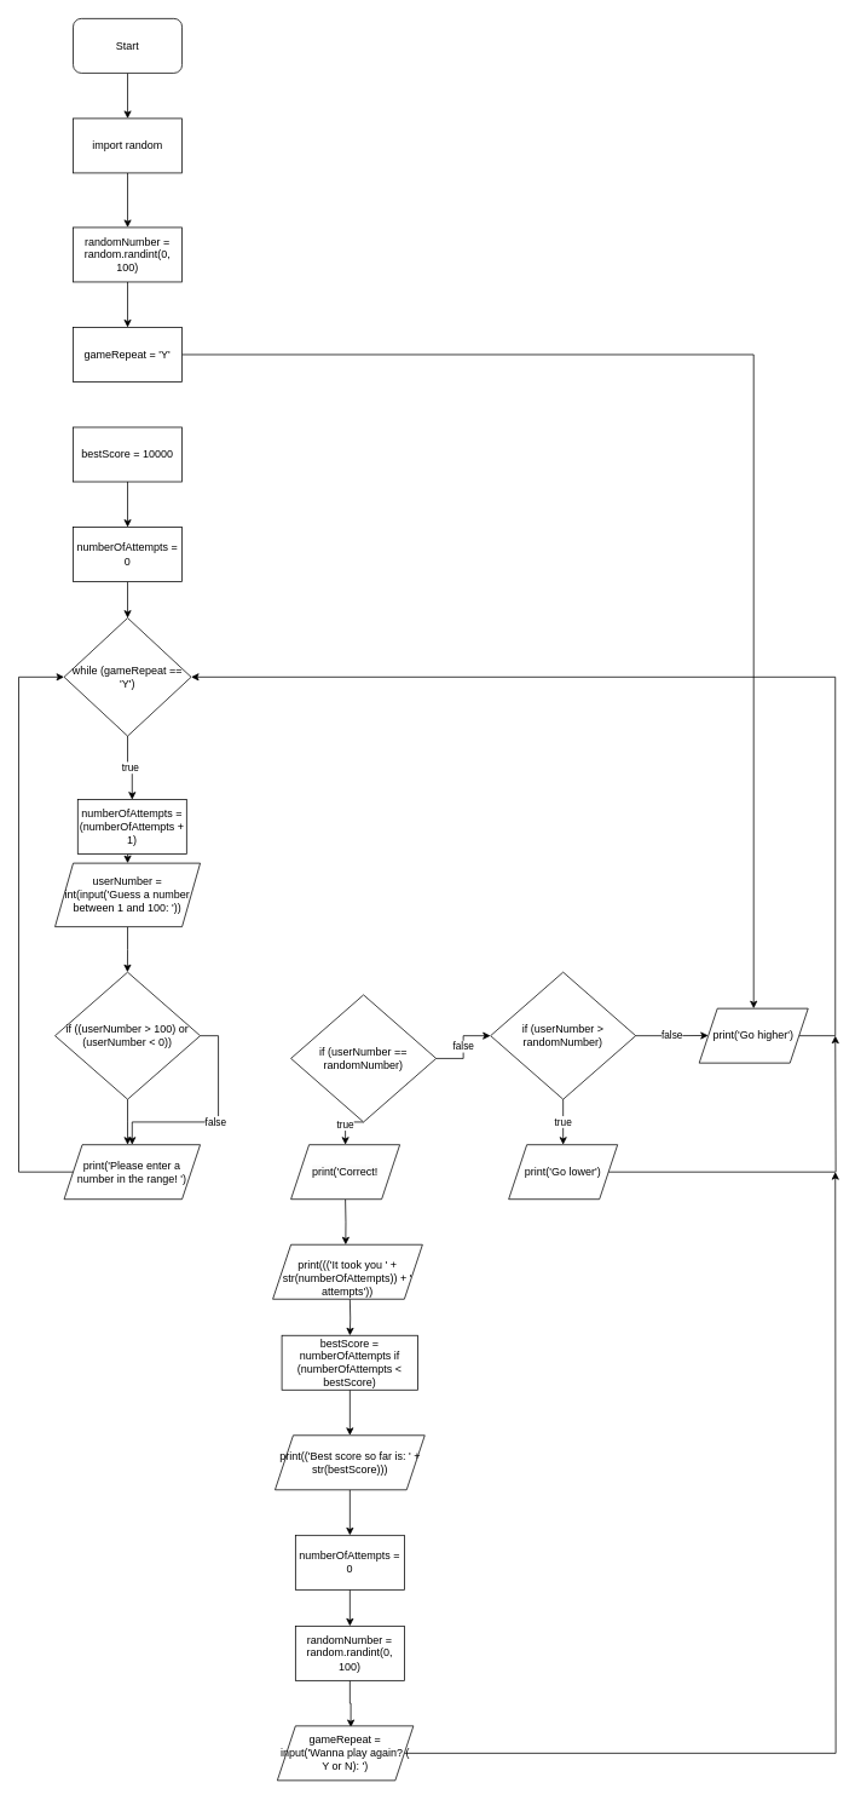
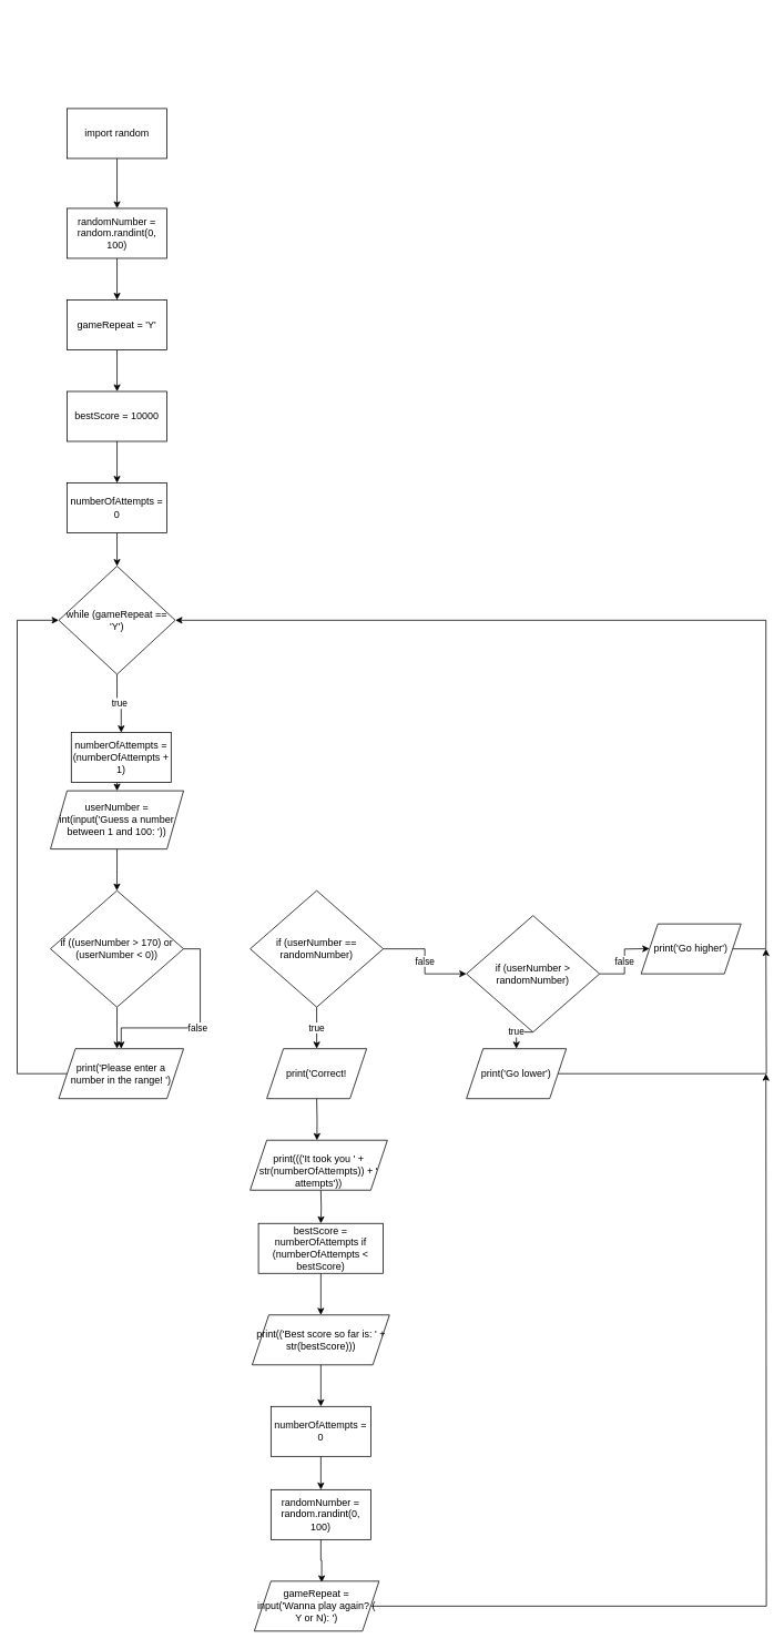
  <mxCell id="0" />
  <mxCell id="1" parent="0" />
- <mxCell id="2" style="edgeStyle=orthogonalEdgeStyle;rounded=0;orthogonalLoop=1;jettySize=auto;html=1;exitX=0.5;exitY=1;exitDx=0;exitDy=0;entryX=0.5;entryY=0;entryDx=0;entryDy=0;" edge="1" parent="1" source="3" target="5"><mxGeometry relative="1" as="geometry" /></mxCell>
- <mxCell id="3" value="Start" style="rounded=1;whiteSpace=wrap;html=1;" vertex="1" parent="1"><mxGeometry x="80" y="20" width="120" height="60" as="geometry" /></mxCell>
  <mxCell id="4" style="edgeStyle=orthogonalEdgeStyle;rounded=0;orthogonalLoop=1;jettySize=auto;html=1;exitX=0.5;exitY=1;exitDx=0;exitDy=0;" edge="1" parent="1" source="5" target="7"><mxGeometry relative="1" as="geometry" /></mxCell>
  <mxCell id="5" value="import random" style="rounded=0;whiteSpace=wrap;html=1;" vertex="1" parent="1"><mxGeometry x="80" y="130" width="120" height="60" as="geometry" /></mxCell>
  <mxCell id="6" style="edgeStyle=orthogonalEdgeStyle;rounded=0;orthogonalLoop=1;jettySize=auto;html=1;exitX=0.5;exitY=1;exitDx=0;exitDy=0;entryX=0.5;entryY=0;entryDx=0;entryDy=0;" edge="1" parent="1" source="7" target="9"><mxGeometry relative="1" as="geometry" /></mxCell>
  <mxCell id="7" value="randomNumber = random.randint(0, 100)" style="rounded=0;whiteSpace=wrap;html=1;" vertex="1" parent="1"><mxGeometry x="80" y="250" width="120" height="60" as="geometry" /></mxCell>
- <mxCell id="8" value="" style="edgeStyle=orthogonalEdgeStyle;rounded=0;orthogonalLoop=1;jettySize=auto;html=1;" edge="1" parent="1" source="9" target="47"><mxGeometry relative="1" as="geometry" /></mxCell>
+ <mxCell id="8" value="" style="edgeStyle=orthogonalEdgeStyle;rounded=0;orthogonalLoop=1;jettySize=auto;html=1;" edge="1" parent="1" source="9" target="11"><mxGeometry relative="1" as="geometry" /></mxCell>
  <mxCell id="9" value="gameRepeat = 'Y'" style="rounded=0;whiteSpace=wrap;html=1;" vertex="1" parent="1"><mxGeometry x="80" y="360" width="120" height="60" as="geometry" /></mxCell>
  <mxCell id="10" style="edgeStyle=orthogonalEdgeStyle;rounded=0;orthogonalLoop=1;jettySize=auto;html=1;exitX=0.5;exitY=1;exitDx=0;exitDy=0;entryX=0.5;entryY=0;entryDx=0;entryDy=0;" edge="1" parent="1" source="11" target="30"><mxGeometry relative="1" as="geometry" /></mxCell>
  <mxCell id="11" value="bestScore = 10000" style="rounded=0;whiteSpace=wrap;html=1;" vertex="1" parent="1"><mxGeometry x="80" y="470" width="120" height="60" as="geometry" /></mxCell>
  <mxCell id="12" value="true" style="edgeStyle=orthogonalEdgeStyle;rounded=0;orthogonalLoop=1;jettySize=auto;html=1;exitX=0.5;exitY=1;exitDx=0;exitDy=0;entryX=0.5;entryY=0;entryDx=0;entryDy=0;" edge="1" parent="1" source="13" target="15"><mxGeometry relative="1" as="geometry" /></mxCell>
  <mxCell id="13" value="while (gameRepeat == 'Y')" style="rhombus;whiteSpace=wrap;html=1;" vertex="1" parent="1"><mxGeometry x="70" y="680" width="140" height="130" as="geometry" /></mxCell>
  <mxCell id="14" style="edgeStyle=orthogonalEdgeStyle;rounded=0;orthogonalLoop=1;jettySize=auto;html=1;exitX=0.5;exitY=1;exitDx=0;exitDy=0;entryX=0.5;entryY=0;entryDx=0;entryDy=0;" edge="1" parent="1" source="15" target="17"><mxGeometry relative="1" as="geometry" /></mxCell>
  <mxCell id="15" value="numberOfAttempts = (numberOfAttempts + 1)" style="rounded=0;whiteSpace=wrap;html=1;" vertex="1" parent="1"><mxGeometry x="85" y="880" width="120" height="60" as="geometry" /></mxCell>
  <mxCell id="16" style="edgeStyle=orthogonalEdgeStyle;rounded=0;orthogonalLoop=1;jettySize=auto;html=1;exitX=0.5;exitY=1;exitDx=0;exitDy=0;" edge="1" parent="1" source="17"><mxGeometry relative="1" as="geometry"><mxPoint x="139.824" y="1070" as="targetPoint" /></mxGeometry></mxCell>
  <mxCell id="17" value="userNumber = int(input('Guess a number between 1 and 100: '))" style="shape=parallelogram;perimeter=parallelogramPerimeter;whiteSpace=wrap;html=1;fixedSize=1;" vertex="1" parent="1"><mxGeometry x="60" y="950" width="160" height="70" as="geometry" /></mxCell>
  <mxCell id="18" style="edgeStyle=orthogonalEdgeStyle;rounded=0;orthogonalLoop=1;jettySize=auto;html=1;exitX=0.5;exitY=1;exitDx=0;exitDy=0;entryX=0.5;entryY=0;entryDx=0;entryDy=0;" edge="1" parent="1" source="20"><mxGeometry relative="1" as="geometry"><mxPoint x="140" y="1260" as="targetPoint" /></mxGeometry></mxCell>
  <mxCell id="19" value="false" style="edgeStyle=orthogonalEdgeStyle;rounded=0;orthogonalLoop=1;jettySize=auto;html=1;exitX=1;exitY=0.5;exitDx=0;exitDy=0;" edge="1" parent="1" source="20" target="43"><mxGeometry relative="1" as="geometry" /></mxCell>
- <mxCell id="20" value="if ((userNumber &amp;gt; 100) or (userNumber &amp;lt; 0))" style="rhombus;whiteSpace=wrap;html=1;" vertex="1" parent="1"><mxGeometry x="60" y="1070" width="160" height="140" as="geometry" /></mxCell>
+ <mxCell id="20" value="if ((userNumber &amp;gt; 170) or (userNumber &amp;lt; 0))" style="rhombus;whiteSpace=wrap;html=1;" vertex="1" parent="1"><mxGeometry x="60" y="1070" width="160" height="140" as="geometry" /></mxCell>
  <mxCell id="21" style="edgeStyle=orthogonalEdgeStyle;rounded=0;orthogonalLoop=1;jettySize=auto;html=1;exitX=0;exitY=0.5;exitDx=0;exitDy=0;entryX=0;entryY=0.5;entryDx=0;entryDy=0;" edge="1" parent="1" target="13"><mxGeometry relative="1" as="geometry"><mxPoint x="80" y="1290" as="sourcePoint" /><Array as="points"><mxPoint x="20" y="1290" /><mxPoint x="20" y="745" /></Array></mxGeometry></mxCell>
  <mxCell id="22" value="false" style="edgeStyle=orthogonalEdgeStyle;rounded=0;orthogonalLoop=1;jettySize=auto;html=1;exitX=1;exitY=0.5;exitDx=0;exitDy=0;" edge="1" parent="1" source="24" target="27"><mxGeometry relative="1" as="geometry" /></mxCell>
  <mxCell id="23" value="true" style="edgeStyle=orthogonalEdgeStyle;rounded=0;orthogonalLoop=1;jettySize=auto;html=1;exitX=0.5;exitY=1;exitDx=0;exitDy=0;entryX=0.5;entryY=0;entryDx=0;entryDy=0;" edge="1" parent="1" source="24"><mxGeometry relative="1" as="geometry"><mxPoint x="380" y="1260" as="targetPoint" /></mxGeometry></mxCell>
- <mxCell id="24" value="if (userNumber == randomNumber)" style="rhombus;whiteSpace=wrap;html=1;" vertex="1" parent="1"><mxGeometry x="320" y="1095" width="160" height="140" as="geometry" /></mxCell>
+ <mxCell id="24" value="if (userNumber == randomNumber)" style="rhombus;whiteSpace=wrap;html=1;" vertex="1" parent="1"><mxGeometry x="300" y="1070" width="160" height="140" as="geometry" /></mxCell>
  <mxCell id="25" value="false" style="edgeStyle=orthogonalEdgeStyle;rounded=0;orthogonalLoop=1;jettySize=auto;html=1;exitX=1;exitY=0.5;exitDx=0;exitDy=0;" edge="1" parent="1" source="27"><mxGeometry relative="1" as="geometry"><mxPoint x="780" y="1139.739" as="targetPoint" /></mxGeometry></mxCell>
  <mxCell id="26" value="true" style="edgeStyle=orthogonalEdgeStyle;rounded=0;orthogonalLoop=1;jettySize=auto;html=1;exitX=0.5;exitY=1;exitDx=0;exitDy=0;entryX=0.5;entryY=0;entryDx=0;entryDy=0;" edge="1" parent="1" source="27"><mxGeometry relative="1" as="geometry"><mxPoint x="620" y="1260" as="targetPoint" /></mxGeometry></mxCell>
- <mxCell id="27" value="if (userNumber &amp;gt; randomNumber)" style="rhombus;whiteSpace=wrap;html=1;" vertex="1" parent="1"><mxGeometry x="540" y="1070" width="160" height="140" as="geometry" /></mxCell>
+ <mxCell id="27" value="if (userNumber &amp;gt; randomNumber)" style="rhombus;whiteSpace=wrap;html=1;" vertex="1" parent="1"><mxGeometry x="560" y="1100" width="160" height="140" as="geometry" /></mxCell>
  <mxCell id="28" style="edgeStyle=orthogonalEdgeStyle;rounded=0;orthogonalLoop=1;jettySize=auto;html=1;exitX=1;exitY=0.5;exitDx=0;exitDy=0;" edge="1" parent="1" source="45"><mxGeometry relative="1" as="geometry"><mxPoint x="920" y="1140" as="targetPoint" /><mxPoint x="680" y="1290" as="sourcePoint" /></mxGeometry></mxCell>
  <mxCell id="29" style="edgeStyle=orthogonalEdgeStyle;rounded=0;orthogonalLoop=1;jettySize=auto;html=1;exitX=0.5;exitY=1;exitDx=0;exitDy=0;entryX=0.5;entryY=0;entryDx=0;entryDy=0;" edge="1" parent="1" source="30" target="13"><mxGeometry relative="1" as="geometry" /></mxCell>
  <mxCell id="30" value="numberOfAttempts = 0" style="rounded=0;whiteSpace=wrap;html=1;" vertex="1" parent="1"><mxGeometry x="80" y="580" width="120" height="60" as="geometry" /></mxCell>
  <mxCell id="31" style="edgeStyle=orthogonalEdgeStyle;rounded=0;orthogonalLoop=1;jettySize=auto;html=1;exitX=0.5;exitY=1;exitDx=0;exitDy=0;" edge="1" parent="1"><mxGeometry relative="1" as="geometry"><mxPoint x="380.296" y="1370" as="targetPoint" /><mxPoint x="380" y="1320" as="sourcePoint" /></mxGeometry></mxCell>
  <mxCell id="32" style="edgeStyle=orthogonalEdgeStyle;rounded=0;orthogonalLoop=1;jettySize=auto;html=1;exitX=0.5;exitY=1;exitDx=0;exitDy=0;" edge="1" parent="1" target="34"><mxGeometry relative="1" as="geometry"><mxPoint x="385" y="1430" as="sourcePoint" /></mxGeometry></mxCell>
  <mxCell id="33" style="edgeStyle=orthogonalEdgeStyle;rounded=0;orthogonalLoop=1;jettySize=auto;html=1;exitX=0.5;exitY=1;exitDx=0;exitDy=0;entryX=0.5;entryY=0;entryDx=0;entryDy=0;" edge="1" parent="1" source="34" target="36"><mxGeometry relative="1" as="geometry" /></mxCell>
  <mxCell id="34" value="bestScore = numberOfAttempts if (numberOfAttempts &amp;lt; bestScore)" style="rounded=0;whiteSpace=wrap;html=1;" vertex="1" parent="1"><mxGeometry x="310" y="1470" width="150" height="60" as="geometry" /></mxCell>
  <mxCell id="35" style="edgeStyle=orthogonalEdgeStyle;rounded=0;orthogonalLoop=1;jettySize=auto;html=1;exitX=0.5;exitY=1;exitDx=0;exitDy=0;" edge="1" parent="1" source="36" target="38"><mxGeometry relative="1" as="geometry" /></mxCell>
  <mxCell id="36" value="print(('Best score so far is: ' + str(bestScore)))" style="shape=parallelogram;perimeter=parallelogramPerimeter;whiteSpace=wrap;html=1;fixedSize=1;" vertex="1" parent="1"><mxGeometry x="302.5" y="1580" width="165" height="60" as="geometry" /></mxCell>
  <mxCell id="37" style="edgeStyle=orthogonalEdgeStyle;rounded=0;orthogonalLoop=1;jettySize=auto;html=1;exitX=0.5;exitY=1;exitDx=0;exitDy=0;entryX=0.5;entryY=0;entryDx=0;entryDy=0;" edge="1" parent="1" source="38" target="40"><mxGeometry relative="1" as="geometry" /></mxCell>
  <mxCell id="38" value="numberOfAttempts = 0" style="rounded=0;whiteSpace=wrap;html=1;" vertex="1" parent="1"><mxGeometry x="325" y="1690" width="120" height="60" as="geometry" /></mxCell>
  <mxCell id="39" style="edgeStyle=orthogonalEdgeStyle;rounded=0;orthogonalLoop=1;jettySize=auto;html=1;exitX=0.5;exitY=1;exitDx=0;exitDy=0;entryX=0.54;entryY=0.025;entryDx=0;entryDy=0;entryPerimeter=0;" edge="1" parent="1" source="40" target="42"><mxGeometry relative="1" as="geometry" /></mxCell>
  <mxCell id="40" value="randomNumber = random.randint(0, 100)" style="rounded=0;whiteSpace=wrap;html=1;" vertex="1" parent="1"><mxGeometry x="325" y="1790" width="120" height="60" as="geometry" /></mxCell>
  <mxCell id="41" style="edgeStyle=orthogonalEdgeStyle;rounded=0;orthogonalLoop=1;jettySize=auto;html=1;exitX=1;exitY=0.5;exitDx=0;exitDy=0;" edge="1" parent="1" source="42"><mxGeometry relative="1" as="geometry"><mxPoint x="920" y="1290" as="targetPoint" /></mxGeometry></mxCell>
  <mxCell id="42" value="gameRepeat = input('Wanna play again? ( Y or N): ')" style="shape=parallelogram;perimeter=parallelogramPerimeter;whiteSpace=wrap;html=1;fixedSize=1;" vertex="1" parent="1"><mxGeometry x="305" y="1900" width="150" height="60" as="geometry" /></mxCell>
  <mxCell id="43" value="print('Please enter a number in the range! ')" style="shape=parallelogram;perimeter=parallelogramPerimeter;whiteSpace=wrap;html=1;fixedSize=1;" vertex="1" parent="1"><mxGeometry x="70" y="1260" width="150" height="60" as="geometry" /></mxCell>
  <mxCell id="44" value="&#10;&lt;br style=&quot;border-color: var(--border-color); color: rgb(0, 0, 0); font-family: Helvetica; font-size: 12px; font-style: normal; font-variant-ligatures: normal; font-variant-caps: normal; font-weight: 400; letter-spacing: normal; orphans: 2; text-align: center; text-indent: 0px; text-transform: none; widows: 2; word-spacing: 0px; -webkit-text-stroke-width: 0px; background-color: rgb(251, 251, 251); text-decoration-thickness: initial; text-decoration-style: initial; text-decoration-color: initial;&quot;&gt;&lt;span style=&quot;color: rgb(0, 0, 0); font-family: Helvetica; font-size: 12px; font-style: normal; font-variant-ligatures: normal; font-variant-caps: normal; font-weight: 400; letter-spacing: normal; orphans: 2; text-align: center; text-indent: 0px; text-transform: none; widows: 2; word-spacing: 0px; -webkit-text-stroke-width: 0px; background-color: rgb(251, 251, 251); text-decoration-thickness: initial; text-decoration-style: initial; text-decoration-color: initial; float: none; display: inline !important;&quot;&gt;print('Correct!&lt;/span&gt;&#10;&#10;" style="shape=parallelogram;perimeter=parallelogramPerimeter;whiteSpace=wrap;html=1;fixedSize=1;" vertex="1" parent="1"><mxGeometry x="320" y="1260" width="120" height="60" as="geometry" /></mxCell>
  <mxCell id="45" value="print('Go lower')" style="shape=parallelogram;perimeter=parallelogramPerimeter;whiteSpace=wrap;html=1;fixedSize=1;" vertex="1" parent="1"><mxGeometry x="560" y="1260" width="120" height="60" as="geometry" /></mxCell>
  <mxCell id="46" style="edgeStyle=orthogonalEdgeStyle;rounded=0;orthogonalLoop=1;jettySize=auto;html=1;exitX=1;exitY=0.5;exitDx=0;exitDy=0;entryX=1;entryY=0.5;entryDx=0;entryDy=0;" edge="1" parent="1" source="47" target="13"><mxGeometry relative="1" as="geometry"><Array as="points"><mxPoint x="920" y="1140" /><mxPoint x="920" y="745" /></Array></mxGeometry></mxCell>
  <mxCell id="47" value="print('Go higher')" style="shape=parallelogram;perimeter=parallelogramPerimeter;whiteSpace=wrap;html=1;fixedSize=1;" vertex="1" parent="1"><mxGeometry x="770" y="1110" width="120" height="60" as="geometry" /></mxCell>
  <mxCell id="48" value="&lt;br style=&quot;border-color: var(--border-color);&quot;&gt;print((('It took you ' + str(numberOfAttempts)) + ' attempts'))" style="shape=parallelogram;perimeter=parallelogramPerimeter;whiteSpace=wrap;html=1;fixedSize=1;" vertex="1" parent="1"><mxGeometry x="300" y="1370" width="165" height="60" as="geometry" /></mxCell>
